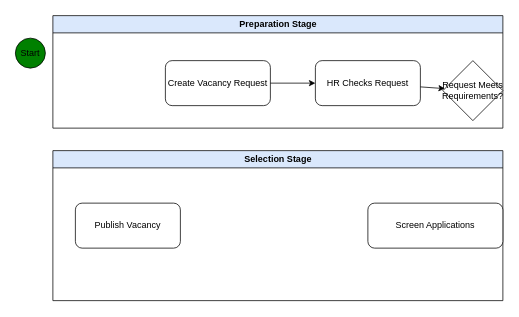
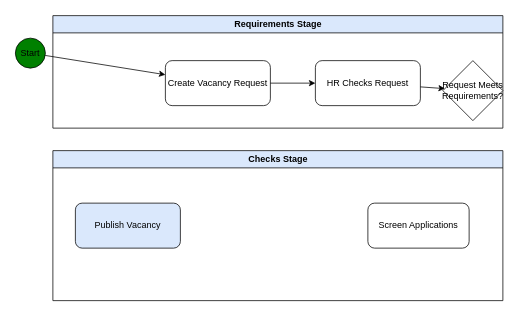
  <mxCell id="0" />
  <mxCell id="1" parent="0" />
  <mxCell id="2" value="Start" style="ellipse;whiteSpace=wrap;html=1;fillColor=green;strokeColor=black;" parent="1" vertex="1"><mxGeometry x="20" y="50" width="40" height="40" as="geometry" /></mxCell>
- <mxCell id="3" value="Preparation Stage" style="swimlane;html=1;fillColor=#dae8fc;" parent="1" vertex="1"><mxGeometry x="70" y="20" width="600" height="150" as="geometry" /></mxCell>
+ <mxCell id="3" value="Requirements Stage" style="swimlane;html=1;fillColor=#dae8fc;" parent="1" vertex="1"><mxGeometry x="70" y="20" width="600" height="150" as="geometry" /></mxCell>
  <mxCell id="4" value="Create Vacancy Request" style="rounded=1;whiteSpace=wrap;html=1;" parent="3" vertex="1"><mxGeometry x="150" y="60" width="140" height="60" as="geometry" /></mxCell>
  <mxCell id="5" value="HR Checks Request" style="rounded=1;whiteSpace=wrap;html=1;" parent="3" vertex="1"><mxGeometry x="350" y="60" width="140" height="60" as="geometry" /></mxCell>
  <mxCell id="6" value="Request Meets Requirements?" style="rhombus;whiteSpace=wrap;html=1;" parent="3" vertex="1"><mxGeometry x="520" y="60" width="80" height="80" as="geometry" /></mxCell>
- <mxCell id="7" value="Selection Stage" style="swimlane;html=1;fillColor=#dae8fc;" parent="1" vertex="1"><mxGeometry x="70" y="200" width="600" height="200" as="geometry" /></mxCell>
- <mxCell id="8" value="Publish Vacancy" style="rounded=1;whiteSpace=wrap;html=1;" parent="7" vertex="1"><mxGeometry x="30" y="70" width="140" height="60" as="geometry" /></mxCell>
- <mxCell id="9" value="Screen Applications" style="rounded=1;whiteSpace=wrap;html=1;" parent="7" vertex="1"><mxGeometry x="420" y="70" width="180" height="60" as="geometry" /></mxCell>
+ <mxCell id="7" value="Checks Stage" style="swimlane;html=1;fillColor=#dae8fc;" parent="1" vertex="1"><mxGeometry x="70" y="200" width="600" height="200" as="geometry" /></mxCell>
+ <mxCell id="8" value="Publish Vacancy" style="rounded=1;whiteSpace=wrap;html=1;fillColor=#dae8fc;" parent="7" vertex="1"><mxGeometry x="30" y="70" width="140" height="60" as="geometry" /></mxCell>
+ <mxCell id="9" value="Screen Applications" style="rounded=1;whiteSpace=wrap;html=1;" parent="7" vertex="1"><mxGeometry x="420" y="70" width="135" height="60" as="geometry" /></mxCell>
+ <mxCell id="10" parent="1" source="2" target="4" edge="1"><mxGeometry relative="1" as="geometry" /></mxCell>
  <mxCell id="11" parent="1" source="4" target="5" edge="1"><mxGeometry relative="1" as="geometry" /></mxCell>
  <mxCell id="12" parent="1" source="5" target="6" edge="1"><mxGeometry relative="1" as="geometry" /></mxCell>
